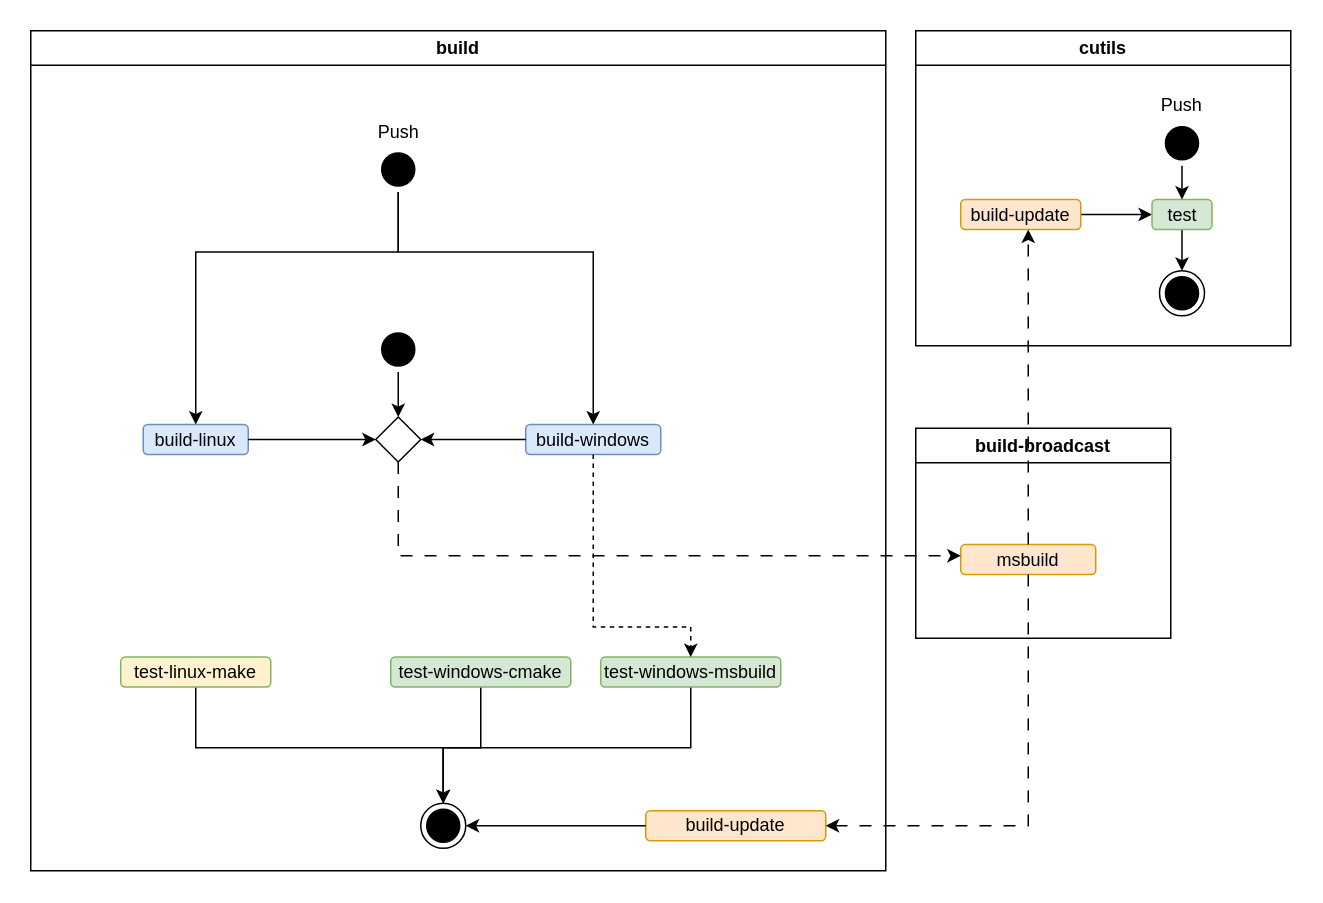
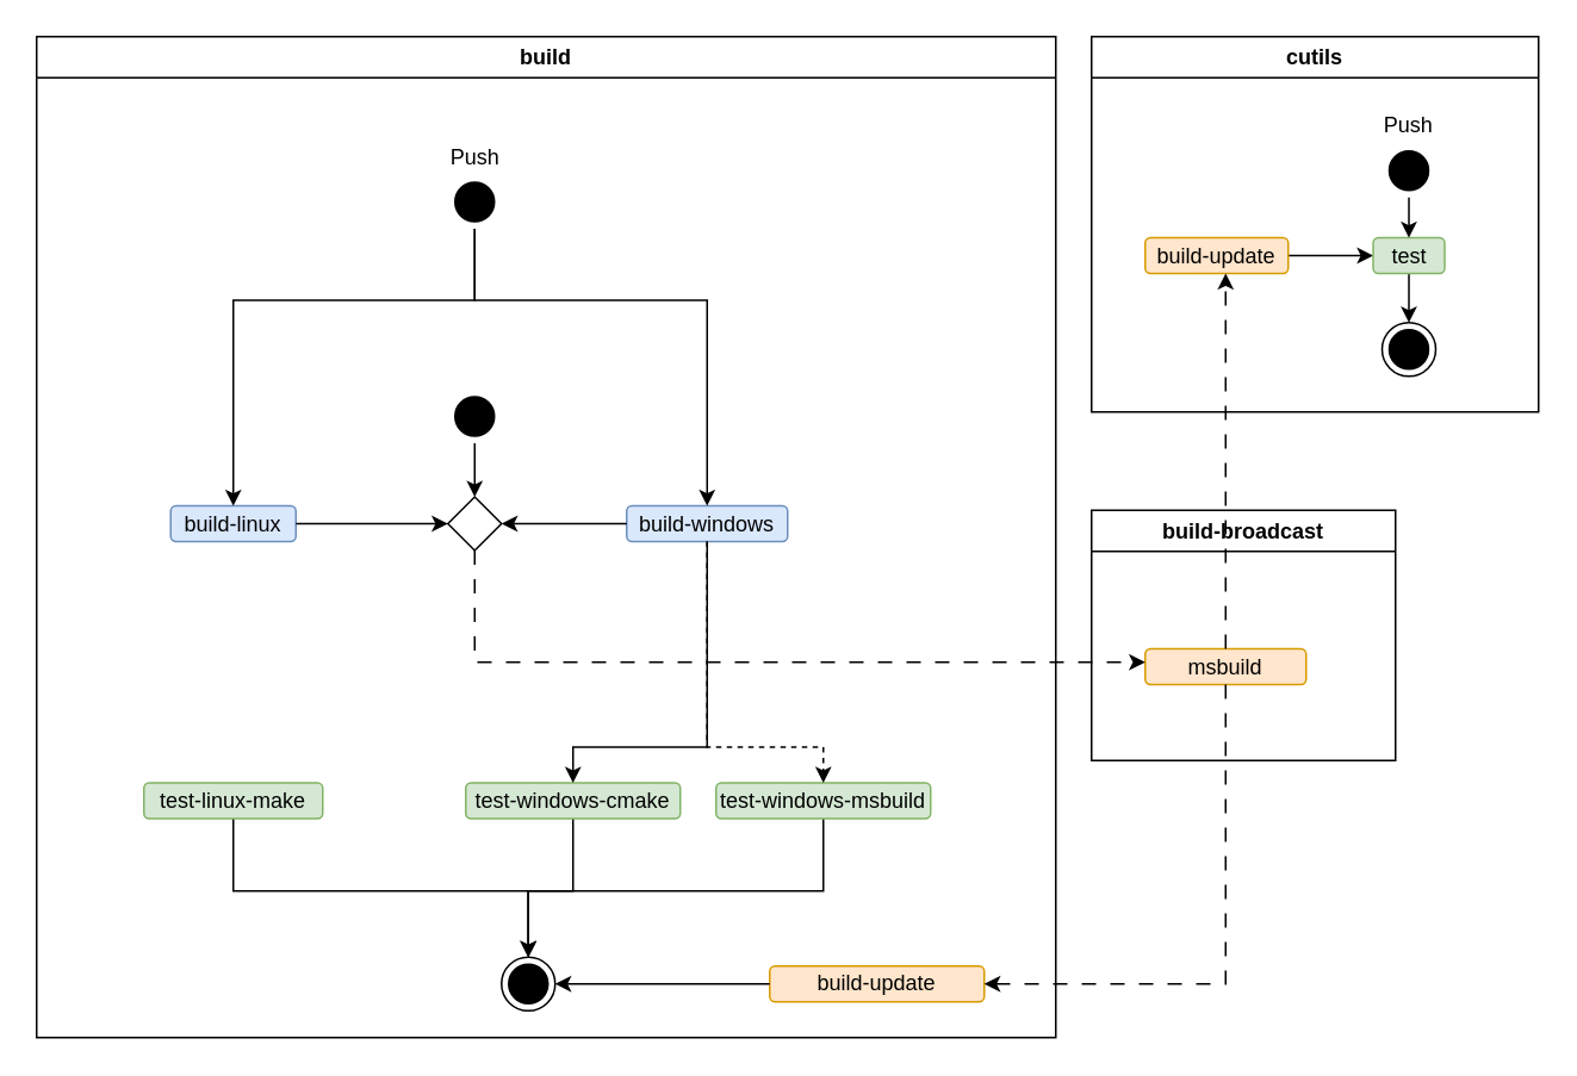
  <mxCell id="0" />
  <mxCell id="1" parent="0" />
  <mxCell id="2" value="&lt;div&gt;build&lt;/div&gt;" style="swimlane;whiteSpace=wrap;html=1;strokeColor=default;" parent="1" vertex="1"><mxGeometry x="20" y="20" width="570" height="560" as="geometry" /></mxCell>
  <mxCell id="3" value="&lt;div&gt;build-linux&lt;/div&gt;" style="rounded=1;whiteSpace=wrap;html=1;fillColor=#dae8fc;strokeColor=#6c8ebf;" parent="2" vertex="1"><mxGeometry x="75" y="262.5" width="70" height="20" as="geometry" /></mxCell>
  <mxCell id="4" value="&lt;div&gt;build-windows&lt;/div&gt;" style="rounded=1;whiteSpace=wrap;html=1;fillColor=#dae8fc;strokeColor=#6c8ebf;" parent="2" vertex="1"><mxGeometry x="330" y="262.5" width="90" height="20" as="geometry" /></mxCell>
  <mxCell id="5" style="edgeStyle=orthogonalEdgeStyle;rounded=0;orthogonalLoop=1;jettySize=auto;html=1;" parent="2" source="6" target="24" edge="1"><mxGeometry relative="1" as="geometry"><mxPoint x="275" y="507.5" as="targetPoint" /><Array as="points"><mxPoint x="110" y="478" /><mxPoint x="275" y="478" /></Array></mxGeometry></mxCell>
- <mxCell id="6" value="&lt;div&gt;test-linux-make&lt;/div&gt;" style="rounded=1;whiteSpace=wrap;html=1;fillColor=#fff2cc;strokeColor=#82b366;" parent="2" vertex="1"><mxGeometry x="60" y="417.5" width="100" height="20" as="geometry" /></mxCell>
+ <mxCell id="6" value="&lt;div&gt;test-linux-make&lt;/div&gt;" style="rounded=1;whiteSpace=wrap;html=1;fillColor=#d5e8d4;strokeColor=#82b366;" parent="2" vertex="1"><mxGeometry x="60" y="417.5" width="100" height="20" as="geometry" /></mxCell>
  <mxCell id="7" style="edgeStyle=orthogonalEdgeStyle;rounded=0;orthogonalLoop=1;jettySize=auto;html=1;" parent="2" source="8" target="24" edge="1"><mxGeometry relative="1" as="geometry"><mxPoint x="275" y="507.5" as="targetPoint" /><Array as="points"><mxPoint x="300" y="478" /><mxPoint x="275" y="478" /></Array></mxGeometry></mxCell>
  <mxCell id="8" value="&lt;div&gt;test-windows-cmake&lt;/div&gt;" style="rounded=1;whiteSpace=wrap;html=1;fillColor=#d5e8d4;strokeColor=#82b366;" parent="2" vertex="1"><mxGeometry x="240" y="417.5" width="120" height="20" as="geometry" /></mxCell>
  <mxCell id="9" style="edgeStyle=orthogonalEdgeStyle;rounded=0;orthogonalLoop=1;jettySize=auto;html=1;" parent="2" source="10" target="24" edge="1"><mxGeometry relative="1" as="geometry"><mxPoint x="275" y="507.5" as="targetPoint" /><Array as="points"><mxPoint x="440" y="478" /><mxPoint x="275" y="478" /></Array></mxGeometry></mxCell>
  <mxCell id="10" value="&lt;div&gt;test-windows-msbuild&lt;/div&gt;" style="rounded=1;whiteSpace=wrap;html=1;fillColor=#d5e8d4;strokeColor=#82b366;" parent="2" vertex="1"><mxGeometry x="380" y="417.5" width="120" height="20" as="geometry" /></mxCell>
  <mxCell id="11" style="edgeStyle=orthogonalEdgeStyle;rounded=0;orthogonalLoop=1;jettySize=auto;html=1;dashed=1;" parent="2" source="4" target="10" edge="1"><mxGeometry relative="1" as="geometry"><Array as="points"><mxPoint x="375" y="397.5" /><mxPoint x="440" y="397.5" /></Array></mxGeometry></mxCell>
+ <mxCell id="12" style="edgeStyle=orthogonalEdgeStyle;rounded=0;orthogonalLoop=1;jettySize=auto;html=1;" parent="2" source="4" target="8" edge="1"><mxGeometry relative="1" as="geometry"><mxPoint x="340" y="337.5" as="sourcePoint" /><Array as="points"><mxPoint x="375" y="397.5" /><mxPoint x="300" y="397.5" /></Array></mxGeometry></mxCell>
  <mxCell id="13" value="" style="rhombus;" parent="2" vertex="1"><mxGeometry x="230" y="257.5" width="30" height="30" as="geometry" /></mxCell>
  <mxCell id="14" style="edgeStyle=orthogonalEdgeStyle;rounded=0;orthogonalLoop=1;jettySize=auto;html=1;entryX=0;entryY=0.5;entryDx=0;entryDy=0;" parent="2" source="3" target="13" edge="1"><mxGeometry relative="1" as="geometry" /></mxCell>
  <mxCell id="15" value="" style="group" parent="2" vertex="1" connectable="0"><mxGeometry x="217.5" y="177.5" width="55" height="50" as="geometry" /></mxCell>
  <mxCell id="16" value="" style="ellipse;html=1;shape=startState;fillColor=#000000;strokeColor=default;" parent="15" vertex="1"><mxGeometry x="12.5" y="20" width="30" height="30" as="geometry" /></mxCell>
  <mxCell id="17" value="" style="group" parent="2" vertex="1" connectable="0"><mxGeometry x="217.5" y="57.5" width="55" height="50" as="geometry" /></mxCell>
  <mxCell id="18" value="" style="ellipse;html=1;shape=startState;fillColor=#000000;strokeColor=default;" parent="17" vertex="1"><mxGeometry x="12.5" y="20" width="30" height="30" as="geometry" /></mxCell>
  <mxCell id="19" value="&lt;div&gt;Push&lt;/div&gt;" style="text;html=1;strokeColor=none;fillColor=none;align=center;verticalAlign=middle;whiteSpace=wrap;rounded=0;" parent="17" vertex="1"><mxGeometry width="55" height="20" as="geometry" /></mxCell>
  <mxCell id="20" style="edgeStyle=orthogonalEdgeStyle;rounded=0;orthogonalLoop=1;jettySize=auto;html=1;entryX=0.5;entryY=0;entryDx=0;entryDy=0;" parent="2" source="16" target="13" edge="1"><mxGeometry relative="1" as="geometry" /></mxCell>
  <mxCell id="21" style="edgeStyle=orthogonalEdgeStyle;rounded=0;orthogonalLoop=1;jettySize=auto;html=1;" parent="2" source="18" target="3" edge="1"><mxGeometry relative="1" as="geometry"><Array as="points"><mxPoint x="245" y="147.5" /><mxPoint x="110" y="147.5" /></Array></mxGeometry></mxCell>
  <mxCell id="22" style="edgeStyle=orthogonalEdgeStyle;rounded=0;orthogonalLoop=1;jettySize=auto;html=1;" parent="2" source="18" target="4" edge="1"><mxGeometry relative="1" as="geometry"><Array as="points"><mxPoint x="245" y="147.5" /><mxPoint x="375" y="147.5" /></Array></mxGeometry></mxCell>
  <mxCell id="23" style="edgeStyle=orthogonalEdgeStyle;rounded=0;orthogonalLoop=1;jettySize=auto;html=1;entryX=1;entryY=0.5;entryDx=0;entryDy=0;" parent="2" source="4" target="13" edge="1"><mxGeometry relative="1" as="geometry" /></mxCell>
  <mxCell id="24" value="" style="ellipse;html=1;shape=endState;fillColor=#000000;strokeColor=default;" parent="2" vertex="1"><mxGeometry x="260" y="515" width="30" height="30" as="geometry" /></mxCell>
  <mxCell id="25" value="&lt;div&gt;build-update&lt;/div&gt;" style="rounded=1;whiteSpace=wrap;html=1;fillColor=#ffe6cc;strokeColor=#d79b00;" parent="2" vertex="1"><mxGeometry x="410" y="520" width="120" height="20" as="geometry" /></mxCell>
  <mxCell id="26" style="edgeStyle=orthogonalEdgeStyle;rounded=0;orthogonalLoop=1;jettySize=auto;html=1;" parent="2" source="25" target="24" edge="1"><mxGeometry relative="1" as="geometry"><mxPoint x="325" y="530" as="sourcePoint" /></mxGeometry></mxCell>
  <mxCell id="27" value="&lt;div&gt;build-broadcast&lt;/div&gt;" style="swimlane;whiteSpace=wrap;html=1;" parent="1" vertex="1"><mxGeometry x="610" y="285" width="170" height="140" as="geometry" /></mxCell>
  <mxCell id="28" value="&lt;div&gt;msbuild&lt;/div&gt;" style="rounded=1;whiteSpace=wrap;html=1;fillColor=#ffe6cc;strokeColor=#d79b00;" parent="27" vertex="1"><mxGeometry x="30" y="77.5" width="90" height="20" as="geometry" /></mxCell>
  <mxCell id="29" style="edgeStyle=orthogonalEdgeStyle;rounded=0;orthogonalLoop=1;jettySize=auto;html=1;dashed=1;dashPattern=8 8;" parent="1" source="13" target="28" edge="1"><mxGeometry relative="1" as="geometry"><Array as="points"><mxPoint x="265" y="370" /><mxPoint x="685" y="370" /></Array></mxGeometry></mxCell>
  <mxCell id="30" style="edgeStyle=orthogonalEdgeStyle;rounded=0;orthogonalLoop=1;jettySize=auto;html=1;dashed=1;dashPattern=8 8;" parent="1" source="28" target="25" edge="1"><mxGeometry relative="1" as="geometry"><Array as="points"><mxPoint x="685" y="550" /></Array></mxGeometry></mxCell>
  <mxCell id="31" value="cutils" style="swimlane;whiteSpace=wrap;html=1;" parent="1" vertex="1"><mxGeometry x="610" y="20" width="250" height="210" as="geometry"><mxRectangle x="800" y="250" width="70" height="30" as="alternateBounds" /></mxGeometry></mxCell>
  <mxCell id="32" style="edgeStyle=orthogonalEdgeStyle;rounded=0;orthogonalLoop=1;jettySize=auto;html=1;" parent="31" source="33" target="38" edge="1"><mxGeometry relative="1" as="geometry" /></mxCell>
  <mxCell id="33" value="&lt;div&gt;build-update&lt;/div&gt;" style="rounded=1;whiteSpace=wrap;html=1;fillColor=#ffe6cc;strokeColor=#d79b00;" parent="31" vertex="1"><mxGeometry x="30" y="112.5" width="80" height="20" as="geometry" /></mxCell>
  <mxCell id="34" value="" style="group" parent="31" vertex="1" connectable="0"><mxGeometry x="150" y="40" width="55" height="50" as="geometry" /></mxCell>
  <mxCell id="35" value="" style="ellipse;html=1;shape=startState;fillColor=#000000;strokeColor=default;" parent="34" vertex="1"><mxGeometry x="12.5" y="20" width="30" height="30" as="geometry" /></mxCell>
  <mxCell id="36" value="&lt;div&gt;Push&lt;/div&gt;" style="text;html=1;strokeColor=none;fillColor=none;align=center;verticalAlign=middle;whiteSpace=wrap;rounded=0;" parent="34" vertex="1"><mxGeometry width="55" height="20" as="geometry" /></mxCell>
  <mxCell id="37" style="edgeStyle=orthogonalEdgeStyle;rounded=0;orthogonalLoop=1;jettySize=auto;html=1;" parent="31" source="38" target="40" edge="1"><mxGeometry relative="1" as="geometry" /></mxCell>
  <mxCell id="38" value="test" style="rounded=1;whiteSpace=wrap;html=1;fillColor=#d5e8d4;strokeColor=#82b366;" parent="31" vertex="1"><mxGeometry x="157.5" y="112.5" width="40" height="20" as="geometry" /></mxCell>
  <mxCell id="39" style="edgeStyle=orthogonalEdgeStyle;rounded=0;orthogonalLoop=1;jettySize=auto;html=1;" parent="31" source="35" target="38" edge="1"><mxGeometry relative="1" as="geometry" /></mxCell>
  <mxCell id="40" value="" style="ellipse;html=1;shape=endState;fillColor=#000000;strokeColor=default;" parent="31" vertex="1"><mxGeometry x="162.5" y="160" width="30" height="30" as="geometry" /></mxCell>
  <mxCell id="41" style="edgeStyle=orthogonalEdgeStyle;rounded=0;orthogonalLoop=1;jettySize=auto;html=1;dashed=1;dashPattern=8 8;" parent="1" source="28" target="33" edge="1"><mxGeometry relative="1" as="geometry"><Array as="points"><mxPoint x="685" y="250" /><mxPoint x="685" y="250" /></Array></mxGeometry></mxCell>
